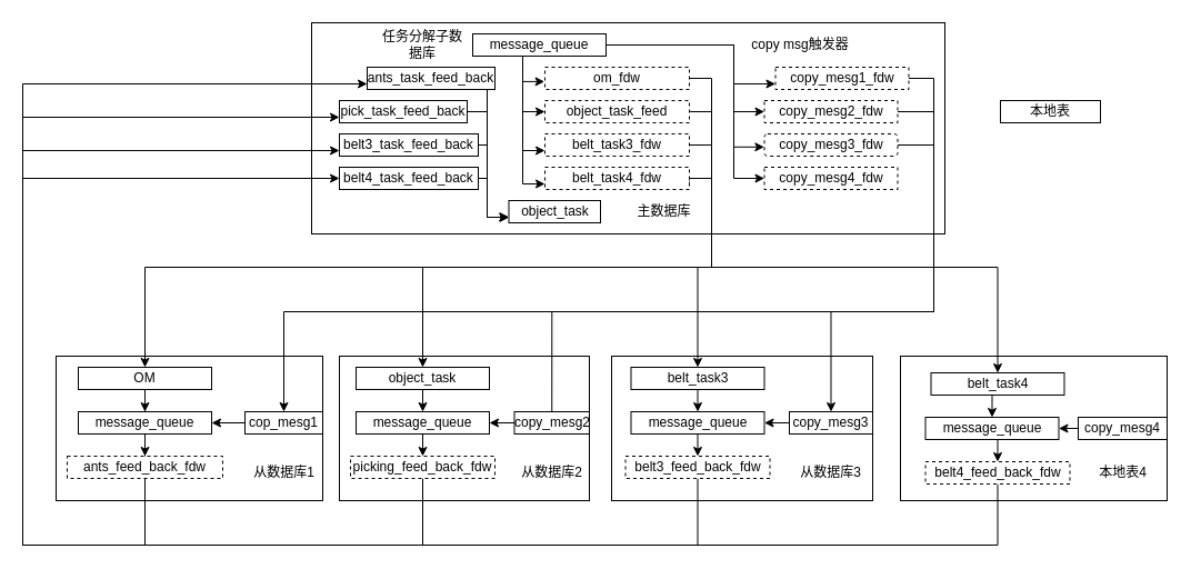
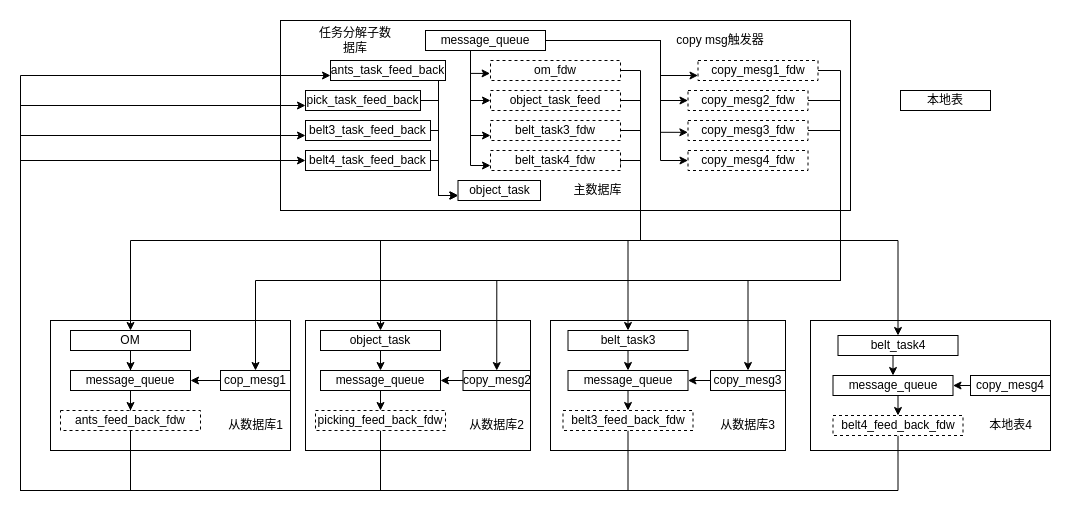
  <mxCell id="0" />
  <mxCell id="1" parent="0" />
  <mxCell id="2" value="" style="rounded=0;whiteSpace=wrap;html=1;" vertex="1" parent="1"><mxGeometry x="50" y="320" width="240" height="130" as="geometry" /></mxCell>
  <mxCell id="3" value="" style="rounded=0;whiteSpace=wrap;html=1;" vertex="1" parent="1"><mxGeometry x="305" y="320" width="225" height="130" as="geometry" /></mxCell>
  <mxCell id="4" value="" style="rounded=0;whiteSpace=wrap;html=1;" vertex="1" parent="1"><mxGeometry x="550" y="320" width="235" height="130" as="geometry" /></mxCell>
  <mxCell id="5" value="" style="rounded=0;whiteSpace=wrap;html=1;" vertex="1" parent="1"><mxGeometry x="810" y="320" width="240" height="130" as="geometry" /></mxCell>
  <mxCell id="6" value="" style="rounded=0;whiteSpace=wrap;html=1;" vertex="1" parent="1"><mxGeometry x="280" y="20" width="570" height="190" as="geometry" /></mxCell>
  <mxCell id="7" value="主数据库" style="text;html=1;strokeColor=none;fillColor=none;align=center;verticalAlign=middle;whiteSpace=wrap;rounded=0;" vertex="1" parent="1"><mxGeometry x="560" y="180" width="75" height="20" as="geometry" /></mxCell>
  <mxCell id="8" value="本地表4" style="text;html=1;strokeColor=none;fillColor=none;align=center;verticalAlign=middle;whiteSpace=wrap;rounded=0;" vertex="1" parent="1"><mxGeometry x="972.5" y="415" width="75" height="20" as="geometry" /></mxCell>
  <mxCell id="9" value="从数据库3" style="text;html=1;strokeColor=none;fillColor=none;align=center;verticalAlign=middle;whiteSpace=wrap;rounded=0;" vertex="1" parent="1"><mxGeometry x="710" y="415" width="75" height="20" as="geometry" /></mxCell>
  <mxCell id="10" value="从数据库2" style="text;html=1;strokeColor=none;fillColor=none;align=center;verticalAlign=middle;whiteSpace=wrap;rounded=0;" vertex="1" parent="1"><mxGeometry x="458.75" y="415" width="75" height="20" as="geometry" /></mxCell>
  <mxCell id="11" value="从数据库1" style="text;html=1;strokeColor=none;fillColor=none;align=center;verticalAlign=middle;whiteSpace=wrap;rounded=0;" vertex="1" parent="1"><mxGeometry x="217.5" y="415" width="75" height="20" as="geometry" /></mxCell>
  <mxCell id="12" value="" style="edgeStyle=orthogonalEdgeStyle;rounded=0;orthogonalLoop=1;jettySize=auto;html=1;entryX=0.5;entryY=0;entryDx=0;entryDy=0;" edge="1" parent="1" source="13" target="56"><mxGeometry relative="1" as="geometry"><mxPoint x="130" y="430" as="targetPoint" /></mxGeometry></mxCell>
  <mxCell id="13" value="OM" style="rounded=0;whiteSpace=wrap;html=1;" vertex="1" parent="1"><mxGeometry x="70" y="330" width="120" height="20" as="geometry" /></mxCell>
  <mxCell id="14" style="edgeStyle=orthogonalEdgeStyle;rounded=0;orthogonalLoop=1;jettySize=auto;html=1;exitX=0.5;exitY=1;exitDx=0;exitDy=0;entryX=0;entryY=0.75;entryDx=0;entryDy=0;" edge="1" parent="1" source="15" target="28"><mxGeometry relative="1" as="geometry"><Array as="points"><mxPoint x="130" y="490" /><mxPoint x="20" y="490" /><mxPoint x="20" y="75" /></Array></mxGeometry></mxCell>
  <mxCell id="15" value="ants_feed_back_fdw" style="rounded=0;whiteSpace=wrap;html=1;dashed=1;" vertex="1" parent="1"><mxGeometry x="60" y="410" width="140" height="20" as="geometry" /></mxCell>
  <mxCell id="16" style="edgeStyle=orthogonalEdgeStyle;rounded=0;orthogonalLoop=1;jettySize=auto;html=1;exitX=0.5;exitY=1;exitDx=0;exitDy=0;entryX=0;entryY=0.75;entryDx=0;entryDy=0;" edge="1" parent="1" source="24" target="38"><mxGeometry relative="1" as="geometry"><Array as="points"><mxPoint x="470" y="50" /><mxPoint x="470" y="165" /></Array></mxGeometry></mxCell>
  <mxCell id="17" style="edgeStyle=orthogonalEdgeStyle;rounded=0;orthogonalLoop=1;jettySize=auto;html=1;entryX=0;entryY=0.75;entryDx=0;entryDy=0;" edge="1" parent="1" source="24" target="40"><mxGeometry relative="1" as="geometry"><Array as="points"><mxPoint x="470" y="135" /></Array></mxGeometry></mxCell>
  <mxCell id="18" style="edgeStyle=orthogonalEdgeStyle;rounded=0;orthogonalLoop=1;jettySize=auto;html=1;entryX=0;entryY=0.5;entryDx=0;entryDy=0;" edge="1" parent="1" source="24" target="32"><mxGeometry relative="1" as="geometry"><Array as="points"><mxPoint x="470" y="100" /></Array></mxGeometry></mxCell>
  <mxCell id="19" style="edgeStyle=orthogonalEdgeStyle;rounded=0;orthogonalLoop=1;jettySize=auto;html=1;entryX=-0.003;entryY=0.647;entryDx=0;entryDy=0;entryPerimeter=0;" edge="1" parent="1" source="24" target="26"><mxGeometry relative="1" as="geometry"><Array as="points"><mxPoint x="470" y="73" /></Array></mxGeometry></mxCell>
  <mxCell id="20" style="edgeStyle=orthogonalEdgeStyle;rounded=0;orthogonalLoop=1;jettySize=auto;html=1;exitX=1;exitY=0.5;exitDx=0;exitDy=0;entryX=0;entryY=0.75;entryDx=0;entryDy=0;" edge="1" parent="1" source="24" target="73"><mxGeometry relative="1" as="geometry"><Array as="points"><mxPoint x="660" y="40" /><mxPoint x="660" y="75" /></Array></mxGeometry></mxCell>
  <mxCell id="21" style="edgeStyle=orthogonalEdgeStyle;rounded=0;orthogonalLoop=1;jettySize=auto;html=1;exitX=1;exitY=0.5;exitDx=0;exitDy=0;entryX=0;entryY=0.5;entryDx=0;entryDy=0;" edge="1" parent="1" source="24" target="75"><mxGeometry relative="1" as="geometry"><Array as="points"><mxPoint x="660" y="40" /><mxPoint x="660" y="100" /></Array></mxGeometry></mxCell>
  <mxCell id="22" style="edgeStyle=orthogonalEdgeStyle;rounded=0;orthogonalLoop=1;jettySize=auto;html=1;exitX=1;exitY=0.5;exitDx=0;exitDy=0;entryX=-0.001;entryY=0.591;entryDx=0;entryDy=0;entryPerimeter=0;" edge="1" parent="1" source="24" target="77"><mxGeometry relative="1" as="geometry"><Array as="points"><mxPoint x="660" y="40" /><mxPoint x="660" y="132" /><mxPoint x="687" y="132" /></Array></mxGeometry></mxCell>
  <mxCell id="23" style="edgeStyle=orthogonalEdgeStyle;rounded=0;orthogonalLoop=1;jettySize=auto;html=1;exitX=1;exitY=0.5;exitDx=0;exitDy=0;entryX=0;entryY=0.5;entryDx=0;entryDy=0;" edge="1" parent="1" source="24" target="78"><mxGeometry relative="1" as="geometry"><Array as="points"><mxPoint x="660" y="40" /><mxPoint x="660" y="160" /></Array></mxGeometry></mxCell>
  <mxCell id="24" value="message_queue" style="rounded=0;whiteSpace=wrap;html=1;" vertex="1" parent="1"><mxGeometry x="425" y="30" width="120" height="20" as="geometry" /></mxCell>
  <mxCell id="25" style="edgeStyle=orthogonalEdgeStyle;rounded=0;orthogonalLoop=1;jettySize=auto;html=1;exitX=1;exitY=0.5;exitDx=0;exitDy=0;entryX=0.5;entryY=0;entryDx=0;entryDy=0;" edge="1" parent="1" source="26" target="13"><mxGeometry relative="1" as="geometry"><Array as="points"><mxPoint x="640" y="70" /><mxPoint x="640" y="240" /><mxPoint x="130" y="240" /></Array></mxGeometry></mxCell>
  <mxCell id="26" value="om_fdw" style="rounded=0;whiteSpace=wrap;html=1;dashed=1;" vertex="1" parent="1"><mxGeometry x="490" y="60" width="130" height="20" as="geometry" /></mxCell>
  <mxCell id="27" style="edgeStyle=orthogonalEdgeStyle;rounded=0;orthogonalLoop=1;jettySize=auto;html=1;exitX=1;exitY=0.5;exitDx=0;exitDy=0;entryX=0;entryY=0.75;entryDx=0;entryDy=0;" edge="1" parent="1" source="28" target="53"><mxGeometry relative="1" as="geometry"><Array as="points"><mxPoint x="438" y="70" /><mxPoint x="438" y="195" /></Array></mxGeometry></mxCell>
  <mxCell id="28" value="ants_task_feed_back" style="rounded=0;whiteSpace=wrap;html=1;" vertex="1" parent="1"><mxGeometry x="330" y="60" width="115" height="20" as="geometry" /></mxCell>
  <mxCell id="29" style="edgeStyle=orthogonalEdgeStyle;rounded=0;orthogonalLoop=1;jettySize=auto;html=1;exitX=1;exitY=0.5;exitDx=0;exitDy=0;entryX=0;entryY=0.75;entryDx=0;entryDy=0;" edge="1" parent="1" source="30" target="53"><mxGeometry relative="1" as="geometry"><Array as="points"><mxPoint x="438" y="160" /><mxPoint x="438" y="195" /></Array></mxGeometry></mxCell>
  <mxCell id="30" value="belt4_task_feed_back" style="rounded=0;whiteSpace=wrap;html=1;" vertex="1" parent="1"><mxGeometry x="305" y="150" width="125" height="20" as="geometry" /></mxCell>
  <mxCell id="31" style="edgeStyle=orthogonalEdgeStyle;rounded=0;orthogonalLoop=1;jettySize=auto;html=1;exitX=1;exitY=0.5;exitDx=0;exitDy=0;entryX=0.5;entryY=0;entryDx=0;entryDy=0;" edge="1" parent="1" source="32" target="52"><mxGeometry relative="1" as="geometry"><Array as="points"><mxPoint x="640" y="100" /><mxPoint x="640" y="240" /><mxPoint x="380" y="240" /></Array></mxGeometry></mxCell>
  <mxCell id="32" value="object_task_feed" style="rounded=0;whiteSpace=wrap;html=1;dashed=1;" vertex="1" parent="1"><mxGeometry x="490" y="90" width="130" height="20" as="geometry" /></mxCell>
  <mxCell id="33" style="edgeStyle=orthogonalEdgeStyle;rounded=0;orthogonalLoop=1;jettySize=auto;html=1;exitX=1;exitY=0.5;exitDx=0;exitDy=0;entryX=0;entryY=0.75;entryDx=0;entryDy=0;" edge="1" parent="1" source="34" target="53"><mxGeometry relative="1" as="geometry"><Array as="points"><mxPoint x="438" y="130" /><mxPoint x="438" y="195" /></Array></mxGeometry></mxCell>
  <mxCell id="34" value="belt3_task_feed_back" style="rounded=0;whiteSpace=wrap;html=1;" vertex="1" parent="1"><mxGeometry x="305" y="120" width="125" height="20" as="geometry" /></mxCell>
  <mxCell id="35" style="edgeStyle=orthogonalEdgeStyle;rounded=0;orthogonalLoop=1;jettySize=auto;html=1;exitX=1;exitY=0.5;exitDx=0;exitDy=0;entryX=0;entryY=0.75;entryDx=0;entryDy=0;" edge="1" parent="1" source="36" target="53"><mxGeometry relative="1" as="geometry"><mxPoint x="440" y="99.944" as="targetPoint" /><Array as="points"><mxPoint x="438" y="100" /><mxPoint x="438" y="195" /></Array></mxGeometry></mxCell>
  <mxCell id="36" value="pick_task_feed_back" style="rounded=0;whiteSpace=wrap;html=1;" vertex="1" parent="1"><mxGeometry x="305" y="90" width="115" height="20" as="geometry" /></mxCell>
  <mxCell id="37" style="edgeStyle=orthogonalEdgeStyle;rounded=0;orthogonalLoop=1;jettySize=auto;html=1;exitX=1;exitY=0.75;exitDx=0;exitDy=0;entryX=0.5;entryY=0;entryDx=0;entryDy=0;" edge="1" parent="1" source="38" target="48"><mxGeometry relative="1" as="geometry"><Array as="points"><mxPoint x="620" y="160" /><mxPoint x="640" y="160" /><mxPoint x="640" y="240" /><mxPoint x="898" y="240" /></Array></mxGeometry></mxCell>
  <mxCell id="38" value="belt_task4_fdw" style="rounded=0;whiteSpace=wrap;html=1;dashed=1;" vertex="1" parent="1"><mxGeometry x="490" y="150" width="130" height="20" as="geometry" /></mxCell>
  <mxCell id="39" style="edgeStyle=orthogonalEdgeStyle;rounded=0;orthogonalLoop=1;jettySize=auto;html=1;exitX=1;exitY=0.5;exitDx=0;exitDy=0;entryX=0.5;entryY=0;entryDx=0;entryDy=0;" edge="1" parent="1" source="40" target="50"><mxGeometry relative="1" as="geometry"><Array as="points"><mxPoint x="640" y="130" /><mxPoint x="640" y="240" /><mxPoint x="627" y="240" /></Array></mxGeometry></mxCell>
  <mxCell id="40" value="belt_task3_fdw" style="rounded=0;whiteSpace=wrap;html=1;dashed=1;" vertex="1" parent="1"><mxGeometry x="490" y="120" width="130" height="20" as="geometry" /></mxCell>
  <mxCell id="41" style="edgeStyle=orthogonalEdgeStyle;rounded=0;orthogonalLoop=1;jettySize=auto;html=1;exitX=0.5;exitY=1;exitDx=0;exitDy=0;entryX=0;entryY=0.75;entryDx=0;entryDy=0;" edge="1" parent="1" source="42" target="36"><mxGeometry relative="1" as="geometry"><Array as="points"><mxPoint x="380" y="490" /><mxPoint x="20" y="490" /><mxPoint x="20" y="105" /></Array></mxGeometry></mxCell>
  <mxCell id="42" value="picking_feed_back_fdw" style="rounded=0;whiteSpace=wrap;html=1;dashed=1;" vertex="1" parent="1"><mxGeometry x="315" y="410" width="130" height="20" as="geometry" /></mxCell>
  <mxCell id="43" style="edgeStyle=orthogonalEdgeStyle;rounded=0;orthogonalLoop=1;jettySize=auto;html=1;exitX=0.5;exitY=1;exitDx=0;exitDy=0;entryX=0;entryY=0.75;entryDx=0;entryDy=0;" edge="1" parent="1" source="44" target="34"><mxGeometry relative="1" as="geometry"><Array as="points"><mxPoint x="628" y="490" /><mxPoint x="20" y="490" /><mxPoint x="20" y="135" /></Array></mxGeometry></mxCell>
  <mxCell id="44" value="belt3_feed_back_fdw" style="rounded=0;whiteSpace=wrap;html=1;dashed=1;" vertex="1" parent="1"><mxGeometry x="562.5" y="410" width="130" height="20" as="geometry" /></mxCell>
  <mxCell id="45" style="edgeStyle=orthogonalEdgeStyle;rounded=0;orthogonalLoop=1;jettySize=auto;html=1;exitX=0.5;exitY=1;exitDx=0;exitDy=0;entryX=0;entryY=0.5;entryDx=0;entryDy=0;" edge="1" parent="1" source="46" target="30"><mxGeometry relative="1" as="geometry"><Array as="points"><mxPoint x="898" y="490" /><mxPoint x="20" y="490" /><mxPoint x="20" y="160" /></Array></mxGeometry></mxCell>
  <mxCell id="46" value="belt4_feed_back_fdw" style="rounded=0;whiteSpace=wrap;html=1;dashed=1;" vertex="1" parent="1"><mxGeometry x="832.5" y="415" width="130" height="20" as="geometry" /></mxCell>
  <mxCell id="47" style="edgeStyle=orthogonalEdgeStyle;rounded=0;orthogonalLoop=1;jettySize=auto;html=1;exitX=0.5;exitY=1;exitDx=0;exitDy=0;entryX=0.5;entryY=0;entryDx=0;entryDy=0;" edge="1" parent="1" source="48" target="58"><mxGeometry relative="1" as="geometry" /></mxCell>
  <mxCell id="48" value="belt_task4" style="rounded=0;whiteSpace=wrap;html=1;" vertex="1" parent="1"><mxGeometry x="837.5" y="335" width="120" height="20" as="geometry" /></mxCell>
  <mxCell id="49" style="edgeStyle=orthogonalEdgeStyle;rounded=0;orthogonalLoop=1;jettySize=auto;html=1;exitX=0.5;exitY=1;exitDx=0;exitDy=0;entryX=0.5;entryY=0;entryDx=0;entryDy=0;" edge="1" parent="1" source="50" target="60"><mxGeometry relative="1" as="geometry" /></mxCell>
  <mxCell id="50" value="belt_task3" style="rounded=0;whiteSpace=wrap;html=1;" vertex="1" parent="1"><mxGeometry x="567.5" y="330" width="120" height="20" as="geometry" /></mxCell>
  <mxCell id="51" value="" style="edgeStyle=orthogonalEdgeStyle;rounded=0;orthogonalLoop=1;jettySize=auto;html=1;" edge="1" parent="1" source="52"><mxGeometry relative="1" as="geometry"><mxPoint x="380" y="370" as="targetPoint" /></mxGeometry></mxCell>
  <mxCell id="52" value="object_task" style="rounded=0;whiteSpace=wrap;html=1;" vertex="1" parent="1"><mxGeometry x="320" y="330" width="120" height="20" as="geometry" /></mxCell>
  <mxCell id="53" value="object_task" style="rounded=0;whiteSpace=wrap;html=1;" vertex="1" parent="1"><mxGeometry x="457.5" y="180" width="82.5" height="20" as="geometry" /></mxCell>
- <mxCell id="54" value="任务分解子数据库" style="text;html=1;strokeColor=none;fillColor=none;align=center;verticalAlign=middle;whiteSpace=wrap;rounded=0;" vertex="1" parent="1"><mxGeometry x="340" y="30" width="80" height="20" as="geometry" /></mxCell>
+ <mxCell id="54" value="任务分解子数据库" style="text;html=1;strokeColor=none;fillColor=none;align=center;verticalAlign=middle;whiteSpace=wrap;rounded=0;" vertex="1" parent="1"><mxGeometry x="315" y="30" width="80" height="20" as="geometry" /></mxCell>
  <mxCell id="55" value="" style="edgeStyle=orthogonalEdgeStyle;rounded=0;orthogonalLoop=1;jettySize=auto;html=1;exitX=0.5;exitY=0;exitDx=0;exitDy=0;entryX=0.5;entryY=0;entryDx=0;entryDy=0;" edge="1" parent="1" source="56" target="56"><mxGeometry relative="1" as="geometry" /></mxCell>
  <mxCell id="56" value="message_queue" style="rounded=0;whiteSpace=wrap;html=1;" vertex="1" parent="1"><mxGeometry x="70" y="370" width="120" height="20" as="geometry" /></mxCell>
  <mxCell id="57" style="edgeStyle=orthogonalEdgeStyle;rounded=0;orthogonalLoop=1;jettySize=auto;html=1;exitX=0.5;exitY=1;exitDx=0;exitDy=0;entryX=0.5;entryY=0;entryDx=0;entryDy=0;" edge="1" parent="1" source="58" target="46"><mxGeometry relative="1" as="geometry" /></mxCell>
  <mxCell id="58" value="message_queue" style="rounded=0;whiteSpace=wrap;html=1;" vertex="1" parent="1"><mxGeometry x="832.5" y="375" width="120" height="20" as="geometry" /></mxCell>
  <mxCell id="59" style="edgeStyle=orthogonalEdgeStyle;rounded=0;orthogonalLoop=1;jettySize=auto;html=1;exitX=0.5;exitY=1;exitDx=0;exitDy=0;entryX=0.5;entryY=0;entryDx=0;entryDy=0;" edge="1" parent="1" source="60" target="44"><mxGeometry relative="1" as="geometry" /></mxCell>
  <mxCell id="60" value="message_queue" style="rounded=0;whiteSpace=wrap;html=1;" vertex="1" parent="1"><mxGeometry x="567.5" y="370" width="120" height="20" as="geometry" /></mxCell>
  <mxCell id="61" style="edgeStyle=orthogonalEdgeStyle;rounded=0;orthogonalLoop=1;jettySize=auto;html=1;exitX=0.5;exitY=1;exitDx=0;exitDy=0;entryX=0.5;entryY=0;entryDx=0;entryDy=0;" edge="1" parent="1" source="62" target="42"><mxGeometry relative="1" as="geometry" /></mxCell>
  <mxCell id="62" value="message_queue" style="rounded=0;whiteSpace=wrap;html=1;" vertex="1" parent="1"><mxGeometry x="320" y="370" width="120" height="20" as="geometry" /></mxCell>
  <mxCell id="63" style="edgeStyle=orthogonalEdgeStyle;rounded=0;orthogonalLoop=1;jettySize=auto;html=1;" edge="1" parent="1" source="15"><mxGeometry relative="1" as="geometry"><mxPoint x="130" y="410" as="targetPoint" /><Array as="points"><mxPoint x="130" y="390" /><mxPoint x="130" y="390" /></Array></mxGeometry></mxCell>
  <mxCell id="64" style="edgeStyle=orthogonalEdgeStyle;rounded=0;orthogonalLoop=1;jettySize=auto;html=1;exitX=0;exitY=0.5;exitDx=0;exitDy=0;entryX=1;entryY=0.5;entryDx=0;entryDy=0;" edge="1" parent="1" source="65" target="58"><mxGeometry relative="1" as="geometry" /></mxCell>
  <mxCell id="65" value="copy_mesg4" style="whiteSpace=wrap;html=1;" vertex="1" parent="1"><mxGeometry x="970" y="375" width="80" height="20" as="geometry" /></mxCell>
  <mxCell id="66" style="edgeStyle=orthogonalEdgeStyle;rounded=0;orthogonalLoop=1;jettySize=auto;html=1;exitX=0;exitY=0.5;exitDx=0;exitDy=0;" edge="1" parent="1" source="67" target="60"><mxGeometry relative="1" as="geometry" /></mxCell>
  <mxCell id="67" value="copy_mesg3" style="whiteSpace=wrap;html=1;" vertex="1" parent="1"><mxGeometry x="710" y="370" width="75" height="20" as="geometry" /></mxCell>
  <mxCell id="68" style="edgeStyle=orthogonalEdgeStyle;rounded=0;orthogonalLoop=1;jettySize=auto;html=1;exitX=0;exitY=0.5;exitDx=0;exitDy=0;entryX=1;entryY=0.5;entryDx=0;entryDy=0;" edge="1" parent="1" source="69" target="62"><mxGeometry relative="1" as="geometry" /></mxCell>
  <mxCell id="69" value="copy_mesg2" style="whiteSpace=wrap;html=1;" vertex="1" parent="1"><mxGeometry x="462.5" y="370" width="67.5" height="20" as="geometry" /></mxCell>
  <mxCell id="70" style="edgeStyle=orthogonalEdgeStyle;rounded=0;orthogonalLoop=1;jettySize=auto;html=1;exitX=0;exitY=0.5;exitDx=0;exitDy=0;" edge="1" parent="1" source="71" target="56"><mxGeometry relative="1" as="geometry" /></mxCell>
  <mxCell id="71" value="cop_mesg1" style="whiteSpace=wrap;html=1;" vertex="1" parent="1"><mxGeometry x="220" y="370" width="70" height="20" as="geometry" /></mxCell>
  <mxCell id="72" style="edgeStyle=orthogonalEdgeStyle;rounded=0;orthogonalLoop=1;jettySize=auto;html=1;exitX=1;exitY=0.5;exitDx=0;exitDy=0;entryX=0.5;entryY=0;entryDx=0;entryDy=0;" edge="1" parent="1" source="73" target="71"><mxGeometry relative="1" as="geometry"><Array as="points"><mxPoint x="840" y="70" /><mxPoint x="840" y="280" /><mxPoint x="255" y="280" /></Array></mxGeometry></mxCell>
  <mxCell id="73" value="copy_mesg1_fdw" style="rounded=0;whiteSpace=wrap;html=1;dashed=1;" vertex="1" parent="1"><mxGeometry x="697.5" y="60" width="120" height="20" as="geometry" /></mxCell>
- <mxCell id="74" style="edgeStyle=orthogonalEdgeStyle;rounded=0;orthogonalLoop=1;jettySize=auto;html=1;exitX=1;exitY=0.5;exitDx=0;exitDy=0;entryX=0.5;entryY=0;entryDx=0;entryDy=0;endArrow=none;" edge="1" parent="1" source="75" target="69"><mxGeometry relative="1" as="geometry"><Array as="points"><mxPoint x="840" y="100" /><mxPoint x="840" y="280" /><mxPoint x="496" y="280" /></Array></mxGeometry></mxCell>
+ <mxCell id="74" style="edgeStyle=orthogonalEdgeStyle;rounded=0;orthogonalLoop=1;jettySize=auto;html=1;exitX=1;exitY=0.5;exitDx=0;exitDy=0;entryX=0.5;entryY=0;entryDx=0;entryDy=0;" edge="1" parent="1" source="75" target="69"><mxGeometry relative="1" as="geometry"><Array as="points"><mxPoint x="840" y="100" /><mxPoint x="840" y="280" /><mxPoint x="496" y="280" /></Array></mxGeometry></mxCell>
  <mxCell id="75" value="&lt;span&gt;copy_mesg2_fdw&lt;/span&gt;" style="rounded=0;whiteSpace=wrap;html=1;dashed=1;" vertex="1" parent="1"><mxGeometry x="687.5" y="90" width="120" height="20" as="geometry" /></mxCell>
  <mxCell id="76" style="edgeStyle=orthogonalEdgeStyle;rounded=0;orthogonalLoop=1;jettySize=auto;html=1;exitX=1;exitY=0.5;exitDx=0;exitDy=0;entryX=0.5;entryY=0;entryDx=0;entryDy=0;" edge="1" parent="1" source="77" target="67"><mxGeometry relative="1" as="geometry"><Array as="points"><mxPoint x="840" y="130" /><mxPoint x="840" y="280" /><mxPoint x="748" y="280" /></Array></mxGeometry></mxCell>
- <mxCell id="77" value="&lt;span&gt;copy_mesg3_fdw&lt;/span&gt;" style="whiteSpace=wrap;html=1;dashed=1;rounded=1;" vertex="1" parent="1"><mxGeometry x="687.5" y="120" width="120" height="20" as="geometry" /></mxCell>
+ <mxCell id="77" value="&lt;span&gt;copy_mesg3_fdw&lt;/span&gt;" style="rounded=0;whiteSpace=wrap;html=1;dashed=1;" vertex="1" parent="1"><mxGeometry x="687.5" y="120" width="120" height="20" as="geometry" /></mxCell>
  <mxCell id="78" value="&lt;span&gt;copy_mesg4_fdw&lt;/span&gt;" style="rounded=0;whiteSpace=wrap;html=1;dashed=1;" vertex="1" parent="1"><mxGeometry x="687.5" y="150" width="120" height="20" as="geometry" /></mxCell>
  <mxCell id="79" value="本地表" style="rounded=0;whiteSpace=wrap;html=1;" vertex="1" parent="1"><mxGeometry x="900" y="90" width="90" height="20" as="geometry" /></mxCell>
  <mxCell id="80" value="copy msg触发器" style="text;html=1;strokeColor=none;fillColor=none;align=center;verticalAlign=middle;whiteSpace=wrap;rounded=0;" vertex="1" parent="1"><mxGeometry x="670" y="30" width="100" height="20" as="geometry" /></mxCell>
